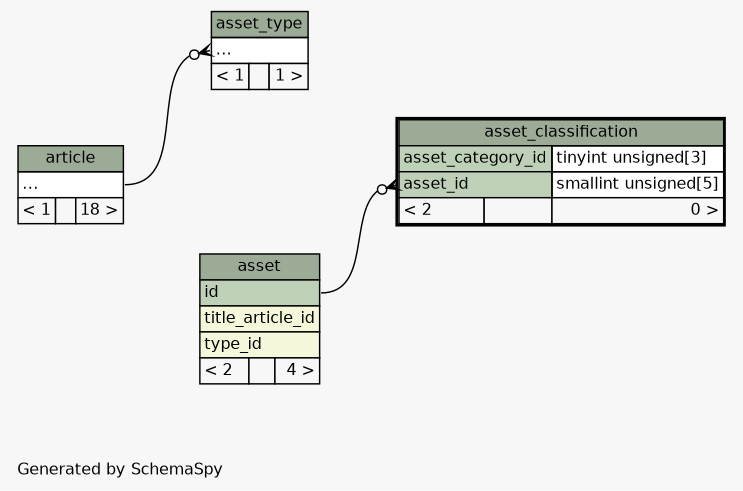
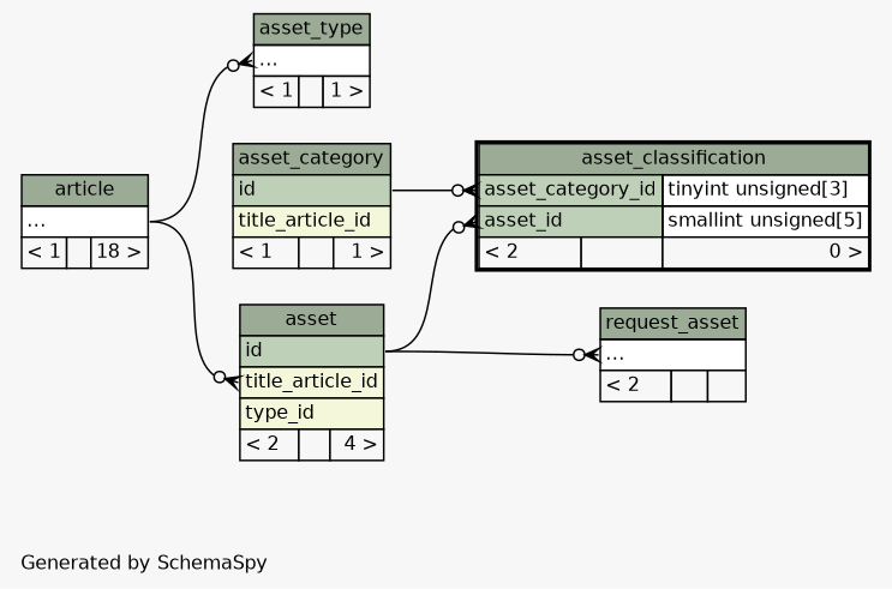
  digraph {
    bgcolor="#f7f7f7"
    fontname=Helvetica
    fontsize=11
    label="\nGenerated by SchemaSpy"
    labeljust=l
    nodesep=0.18
    rankdir=RL
    ranksep=0.46
    node [fontname=Helvetica fontsize=11 shape=plaintext]
    edge [arrowhead=none arrowsize=0.8 arrowtail=crowodot dir=back headport="id:e" tailport="elipses:w"]
    n1 [label=<     <TABLE BORDER="0" CELLBORDER="1" CELLSPACING="0" BGCOLOR="#ffffff">       <TR><TD COLSPAN="3" BGCOLOR="#9bab96" ALIGN="CENTER">asset</TD></TR>       <TR><TD PORT="id" COLSPAN="3" BGCOLOR="#bed1b8" ALIGN="LEFT">id</TD></TR>       <TR><TD PORT="title_article_id" COLSPAN="3" BGCOLOR="#f4f7da" ALIGN="LEFT">title_article_id</TD></TR>       <TR><TD PORT="type_id" COLSPAN="3" BGCOLOR="#f4f7da" ALIGN="LEFT">type_id</TD></TR>       <TR><TD ALIGN="LEFT" BGCOLOR="#f7f7f7">&lt; 2</TD><TD ALIGN="RIGHT" BGCOLOR="#f7f7f7">  </TD><TD ALIGN="RIGHT" BGCOLOR="#f7f7f7">4 &gt;</TD></TR>     </TABLE>>]
    n2 [label=<     <TABLE BORDER="0" CELLBORDER="1" CELLSPACING="0" BGCOLOR="#ffffff">       <TR><TD COLSPAN="3" BGCOLOR="#9bab96" ALIGN="CENTER">article</TD></TR>       <TR><TD PORT="elipses" COLSPAN="3" ALIGN="LEFT">...</TD></TR>       <TR><TD ALIGN="LEFT" BGCOLOR="#f7f7f7">&lt; 1</TD><TD ALIGN="RIGHT" BGCOLOR="#f7f7f7">  </TD><TD ALIGN="RIGHT" BGCOLOR="#f7f7f7">18 &gt;</TD></TR>     </TABLE>>]
    n3 [label=<     <TABLE BORDER="0" CELLBORDER="1" CELLSPACING="0" BGCOLOR="#ffffff">       <TR><TD COLSPAN="3" BGCOLOR="#9bab96" ALIGN="CENTER">asset_type</TD></TR>       <TR><TD PORT="elipses" COLSPAN="3" ALIGN="LEFT">...</TD></TR>       <TR><TD ALIGN="LEFT" BGCOLOR="#f7f7f7">&lt; 1</TD><TD ALIGN="RIGHT" BGCOLOR="#f7f7f7">  </TD><TD ALIGN="RIGHT" BGCOLOR="#f7f7f7">1 &gt;</TD></TR>     </TABLE>>]
+   n4 [label=<     <TABLE BORDER="0" CELLBORDER="1" CELLSPACING="0" BGCOLOR="#ffffff">       <TR><TD COLSPAN="3" BGCOLOR="#9bab96" ALIGN="CENTER">asset_category</TD></TR>       <TR><TD PORT="id" COLSPAN="3" BGCOLOR="#bed1b8" ALIGN="LEFT">id</TD></TR>       <TR><TD PORT="title_article_id" COLSPAN="3" BGCOLOR="#f4f7da" ALIGN="LEFT">title_article_id</TD></TR>       <TR><TD ALIGN="LEFT" BGCOLOR="#f7f7f7">&lt; 1</TD><TD ALIGN="RIGHT" BGCOLOR="#f7f7f7">  </TD><TD ALIGN="RIGHT" BGCOLOR="#f7f7f7">1 &gt;</TD></TR>     </TABLE>>]
    n5 [label=<     <TABLE BORDER="2" CELLBORDER="1" CELLSPACING="0" BGCOLOR="#ffffff">       <TR><TD COLSPAN="3" BGCOLOR="#9bab96" ALIGN="CENTER">asset_classification</TD></TR>       <TR><TD PORT="asset_category_id" COLSPAN="2" BGCOLOR="#bed1b8" ALIGN="LEFT">asset_category_id</TD><TD PORT="asset_category_id.type" ALIGN="LEFT">tinyint unsigned[3]</TD></TR>       <TR><TD PORT="asset_id" COLSPAN="2" BGCOLOR="#bed1b8" ALIGN="LEFT">asset_id</TD><TD PORT="asset_id.type" ALIGN="LEFT">smallint unsigned[5]</TD></TR>       <TR><TD ALIGN="LEFT" BGCOLOR="#f7f7f7">&lt; 2</TD><TD ALIGN="RIGHT" BGCOLOR="#f7f7f7">  </TD><TD ALIGN="RIGHT" BGCOLOR="#f7f7f7">0 &gt;</TD></TR>     </TABLE>>]
+   n6 [label=<     <TABLE BORDER="0" CELLBORDER="1" CELLSPACING="0" BGCOLOR="#ffffff">       <TR><TD COLSPAN="3" BGCOLOR="#9bab96" ALIGN="CENTER">request_asset</TD></TR>       <TR><TD PORT="elipses" COLSPAN="3" ALIGN="LEFT">...</TD></TR>       <TR><TD ALIGN="LEFT" BGCOLOR="#f7f7f7">&lt; 2</TD><TD ALIGN="RIGHT" BGCOLOR="#f7f7f7">  </TD><TD ALIGN="RIGHT" BGCOLOR="#f7f7f7">  </TD></TR>     </TABLE>>]
+   n1 -> n2 [headport="elipses:e" tailport="title_article_id:w"]
    n3 -> n2 [headport="elipses:e"]
    n5 -> n1 [tailport="asset_id:w"]
+   n5 -> n4 [tailport="asset_category_id:w"]
+   n6 -> n1
  }
